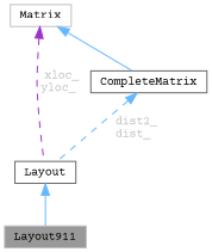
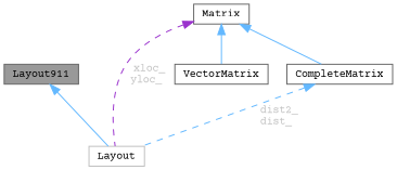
  digraph {
    fontname="Courier Prime"
    node [color=gray40 fillcolor=white fontname="Courier Prime" fontsize=10 shape=box style=filled]
    edge [color=steelblue1 dir=back fontname="Courier Prime" fontsize=10 labelfontname=Helvetica labelfontsize=10 style=solid]
-   n1 [color=grey75 fillcolor=grey60 fontcolor=black height=0.2 label=Layout911 width=0.4]
-   n2 [height=0.2 label=Layout width=0.4]
-   n4 [color=grey75 height=0.2 label=Matrix width=0.4]
+   n1 [fillcolor=grey60 fontcolor=black height=0.2 label=Layout911 width=0.4]
+   n2 [color=grey75 height=0.2 label=Layout width=0.4]
+   n3 [height=0.2 label=VectorMatrix width=0.4]
+   n4 [height=0.2 label=Matrix width=0.4]
    n5 [height=0.2 label=CompleteMatrix width=0.4]
-   n2 -> n1
+   n1 -> n2
    n4 -> n2 [color=darkorchid3 fontcolor=grey label=" xloc_\nyloc_" style=dashed]
+   n4 -> n3
    n4 -> n5
    n5 -> n2 [fontcolor=grey label=" dist2_\ndist_" style=dashed]
  }
